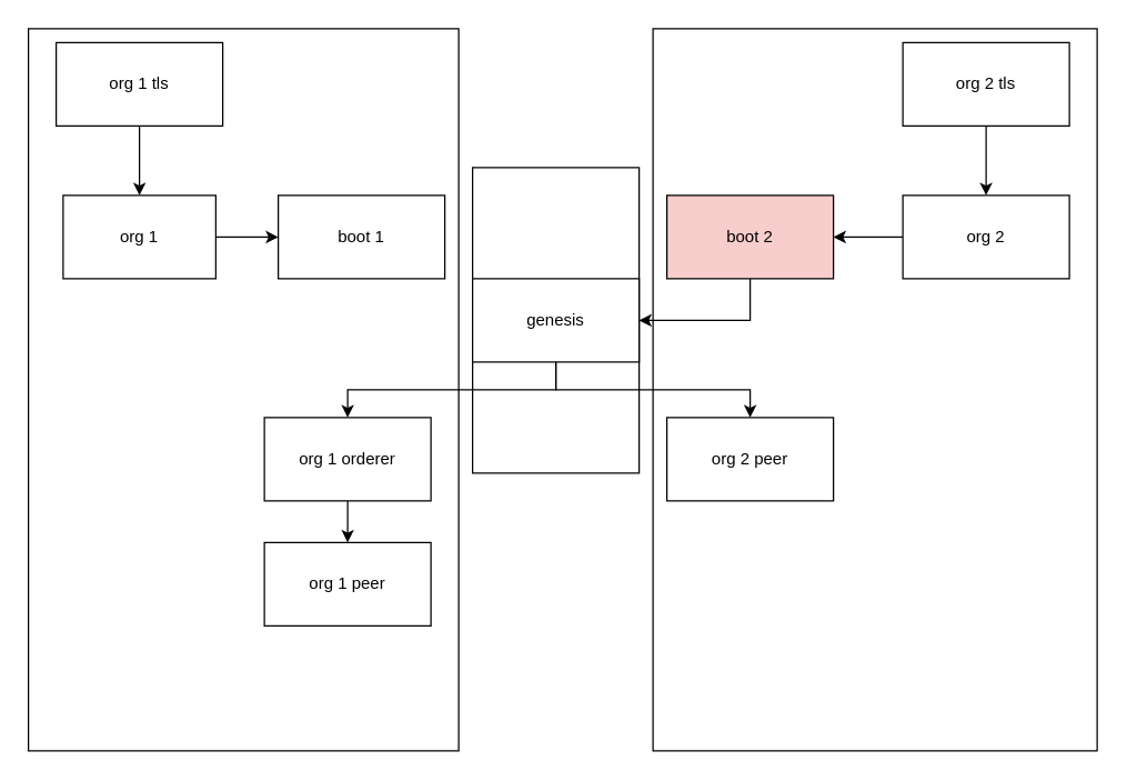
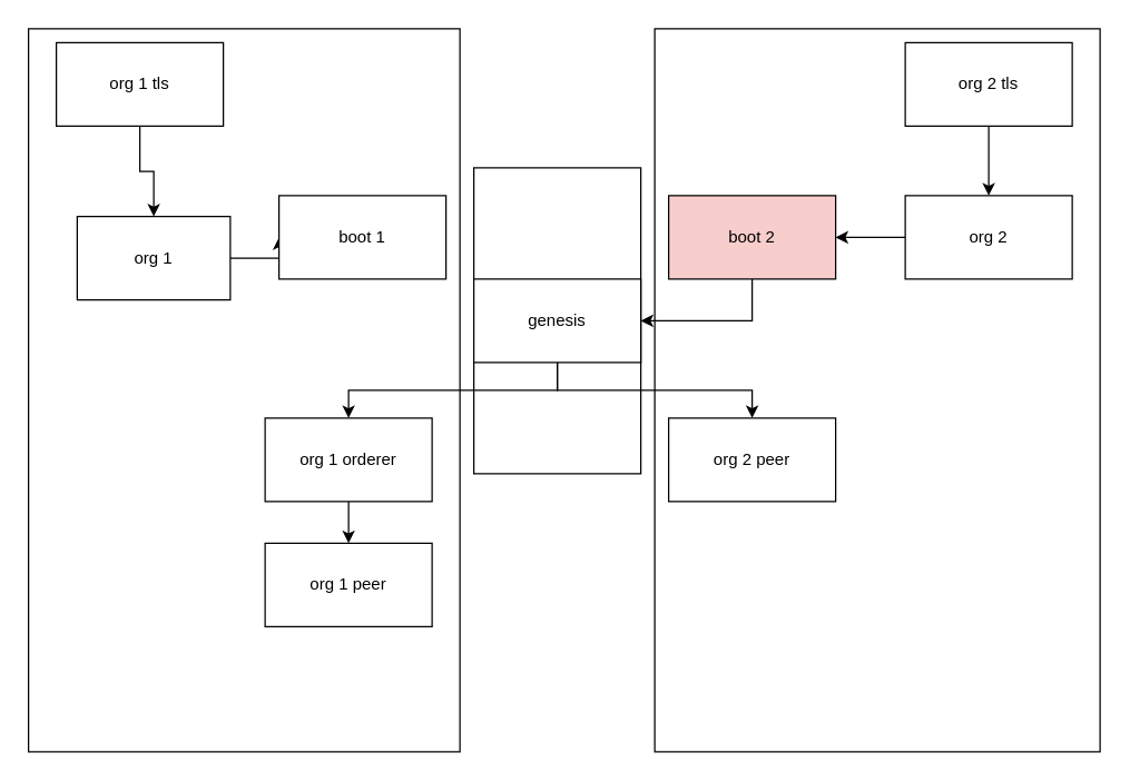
  <mxCell id="0" />
  <mxCell id="1" parent="0" />
  <mxCell id="2" value="" style="rounded=0;whiteSpace=wrap;html=1;" parent="1" vertex="1"><mxGeometry x="340" y="120" width="120" height="220" as="geometry" /></mxCell>
  <mxCell id="3" value="" style="rounded=0;whiteSpace=wrap;html=1;" parent="1" vertex="1"><mxGeometry x="470" y="20" width="320" height="520" as="geometry" /></mxCell>
  <mxCell id="4" value="" style="rounded=0;whiteSpace=wrap;html=1;" parent="1" vertex="1"><mxGeometry x="20" y="20" width="310" height="520" as="geometry" /></mxCell>
  <mxCell id="5" style="edgeStyle=orthogonalEdgeStyle;rounded=0;orthogonalLoop=1;jettySize=auto;html=1;exitX=0.5;exitY=1;exitDx=0;exitDy=0;" parent="1" source="6" target="8" edge="1"><mxGeometry relative="1" as="geometry" /></mxCell>
  <mxCell id="6" value="org 1 tls" style="rounded=0;whiteSpace=wrap;html=1;" parent="1" vertex="1"><mxGeometry x="40" y="30" width="120" height="60" as="geometry" /></mxCell>
  <mxCell id="7" style="edgeStyle=orthogonalEdgeStyle;rounded=0;orthogonalLoop=1;jettySize=auto;html=1;exitX=1;exitY=0.5;exitDx=0;exitDy=0;entryX=0;entryY=0.5;entryDx=0;entryDy=0;" parent="1" source="8" target="17" edge="1"><mxGeometry relative="1" as="geometry" /></mxCell>
- <mxCell id="8" value="org 1" style="rounded=0;whiteSpace=wrap;html=1;" parent="1" vertex="1"><mxGeometry x="45" y="140" width="110" height="60" as="geometry" /></mxCell>
+ <mxCell id="8" value="org 1" style="rounded=0;whiteSpace=wrap;html=1;" parent="1" vertex="1"><mxGeometry x="55" y="155" width="110" height="60" as="geometry" /></mxCell>
  <mxCell id="9" style="edgeStyle=orthogonalEdgeStyle;rounded=0;orthogonalLoop=1;jettySize=auto;html=1;exitX=0.5;exitY=1;exitDx=0;exitDy=0;entryX=0.5;entryY=0;entryDx=0;entryDy=0;" parent="1" source="10" target="12" edge="1"><mxGeometry relative="1" as="geometry" /></mxCell>
  <mxCell id="10" value="org 2 tls" style="rounded=0;whiteSpace=wrap;html=1;" parent="1" vertex="1"><mxGeometry x="650" y="30" width="120" height="60" as="geometry" /></mxCell>
  <mxCell id="11" style="edgeStyle=orthogonalEdgeStyle;rounded=0;orthogonalLoop=1;jettySize=auto;html=1;exitX=0;exitY=0.5;exitDx=0;exitDy=0;entryX=1;entryY=0.5;entryDx=0;entryDy=0;" parent="1" source="12" target="19" edge="1"><mxGeometry relative="1" as="geometry" /></mxCell>
  <mxCell id="12" value="org 2" style="rounded=0;whiteSpace=wrap;html=1;" parent="1" vertex="1"><mxGeometry x="650" y="140" width="120" height="60" as="geometry" /></mxCell>
  <mxCell id="13" style="edgeStyle=orthogonalEdgeStyle;rounded=0;orthogonalLoop=1;jettySize=auto;html=1;exitX=0.5;exitY=1;exitDx=0;exitDy=0;entryX=0.5;entryY=0;entryDx=0;entryDy=0;" parent="1" source="14" target="15" edge="1"><mxGeometry relative="1" as="geometry" /></mxCell>
  <mxCell id="14" value="org 1 orderer" style="rounded=0;whiteSpace=wrap;html=1;" parent="1" vertex="1"><mxGeometry x="190" y="300" width="120" height="60" as="geometry" /></mxCell>
  <mxCell id="15" value="org 1 peer" style="rounded=0;whiteSpace=wrap;html=1;" parent="1" vertex="1"><mxGeometry x="190" y="390" width="120" height="60" as="geometry" /></mxCell>
  <mxCell id="16" value="org 2 peer" style="rounded=0;whiteSpace=wrap;html=1;" parent="1" vertex="1"><mxGeometry x="480" y="300" width="120" height="60" as="geometry" /></mxCell>
  <mxCell id="17" value="boot 1" style="rounded=0;whiteSpace=wrap;html=1;" parent="1" vertex="1"><mxGeometry x="200" y="140" width="120" height="60" as="geometry" /></mxCell>
  <mxCell id="18" style="edgeStyle=orthogonalEdgeStyle;rounded=0;orthogonalLoop=1;jettySize=auto;html=1;exitX=0.5;exitY=1;exitDx=0;exitDy=0;entryX=1;entryY=0.5;entryDx=0;entryDy=0;" parent="1" source="19" target="22" edge="1"><mxGeometry relative="1" as="geometry" /></mxCell>
  <mxCell id="19" value="boot 2" style="rounded=0;whiteSpace=wrap;html=1;fillColor=#f8cecc;" parent="1" vertex="1"><mxGeometry x="480" y="140" width="120" height="60" as="geometry" /></mxCell>
  <mxCell id="20" style="edgeStyle=orthogonalEdgeStyle;rounded=0;orthogonalLoop=1;jettySize=auto;html=1;exitX=0.5;exitY=1;exitDx=0;exitDy=0;entryX=0.5;entryY=0;entryDx=0;entryDy=0;" parent="1" source="22" target="14" edge="1"><mxGeometry relative="1" as="geometry" /></mxCell>
  <mxCell id="21" style="edgeStyle=orthogonalEdgeStyle;rounded=0;orthogonalLoop=1;jettySize=auto;html=1;exitX=0.5;exitY=1;exitDx=0;exitDy=0;entryX=0.5;entryY=0;entryDx=0;entryDy=0;" parent="1" source="22" target="16" edge="1"><mxGeometry relative="1" as="geometry" /></mxCell>
  <mxCell id="22" value="genesis" style="rounded=0;whiteSpace=wrap;html=1;" parent="1" vertex="1"><mxGeometry x="340" y="200" width="120" height="60" as="geometry" /></mxCell>
